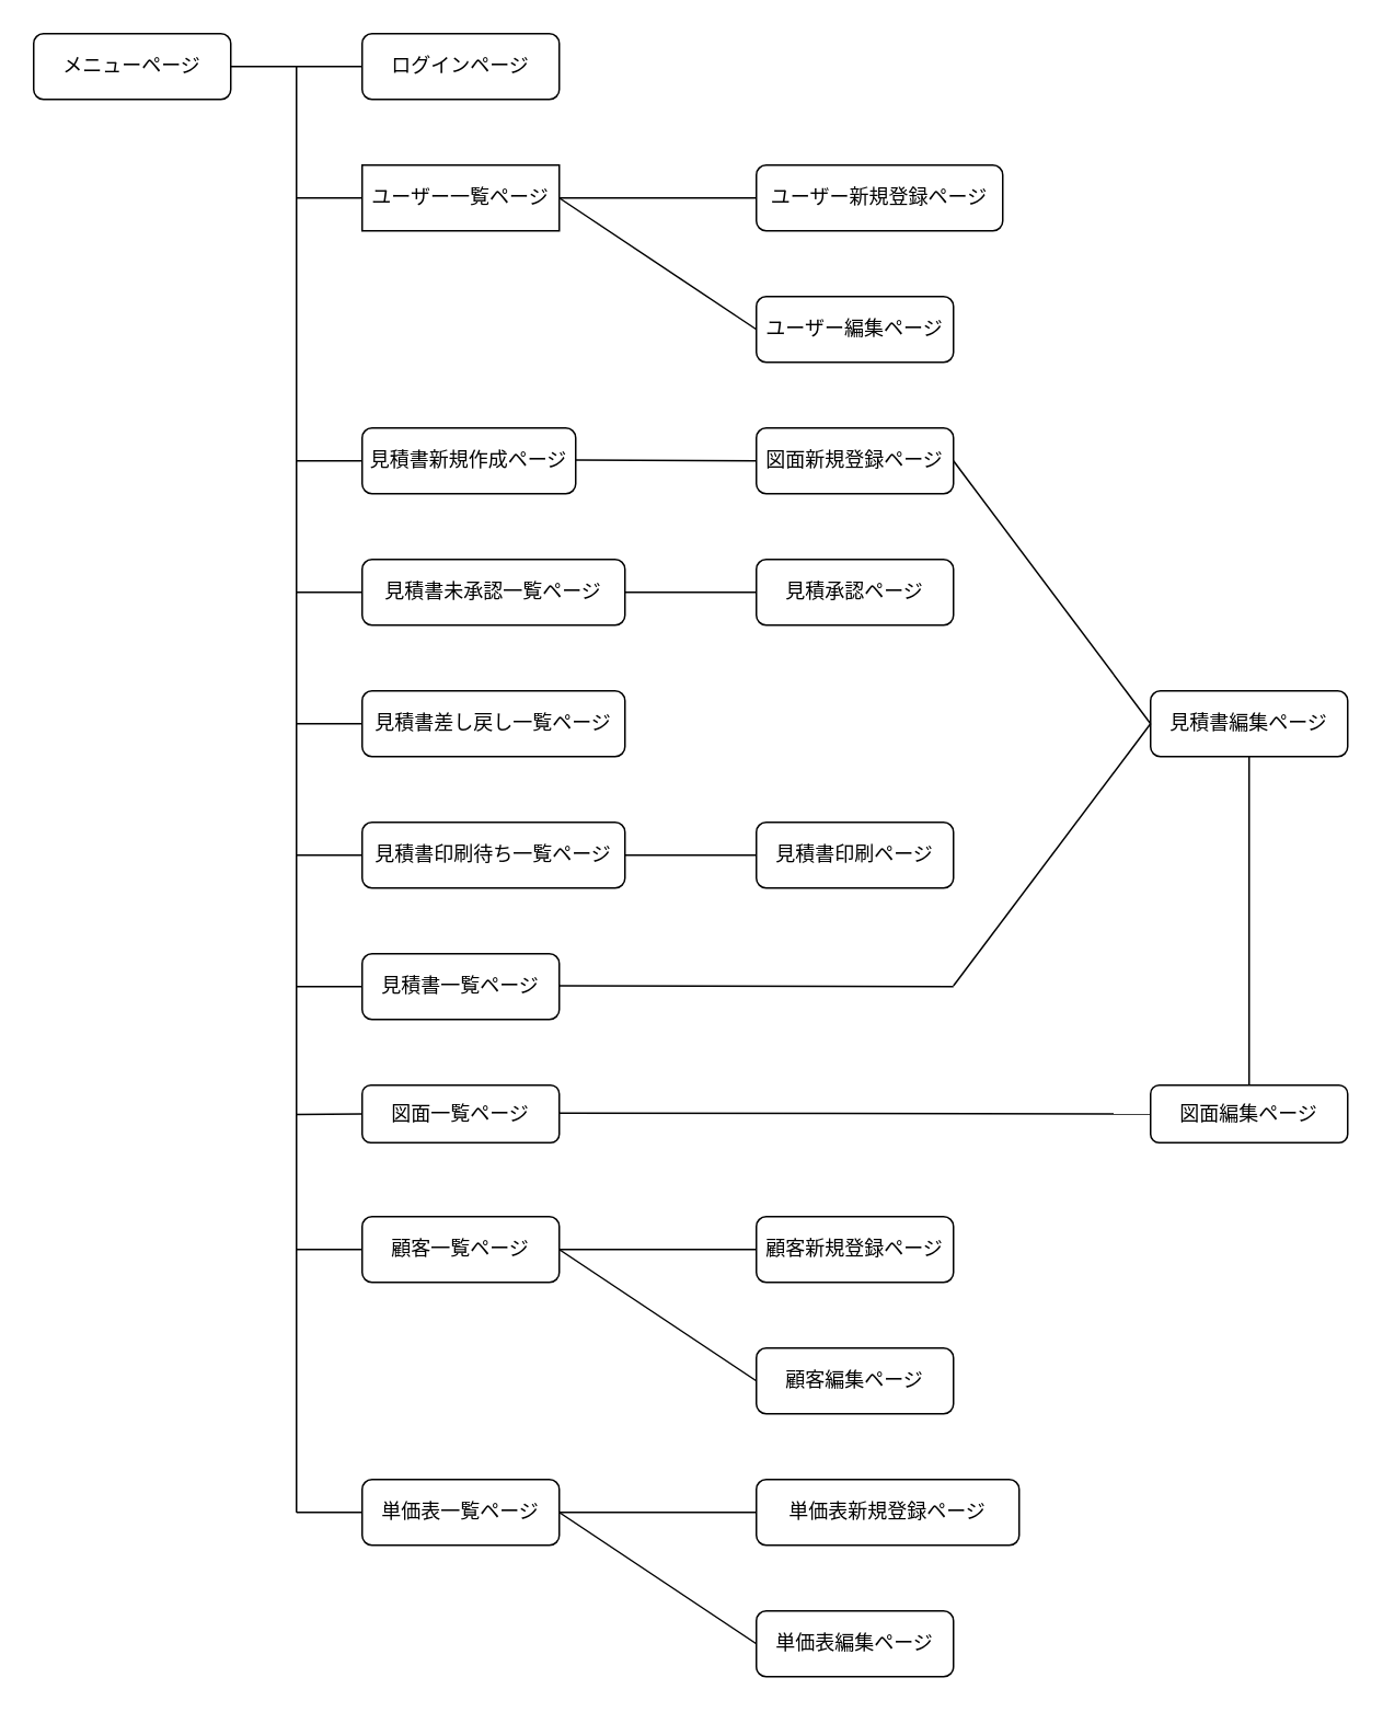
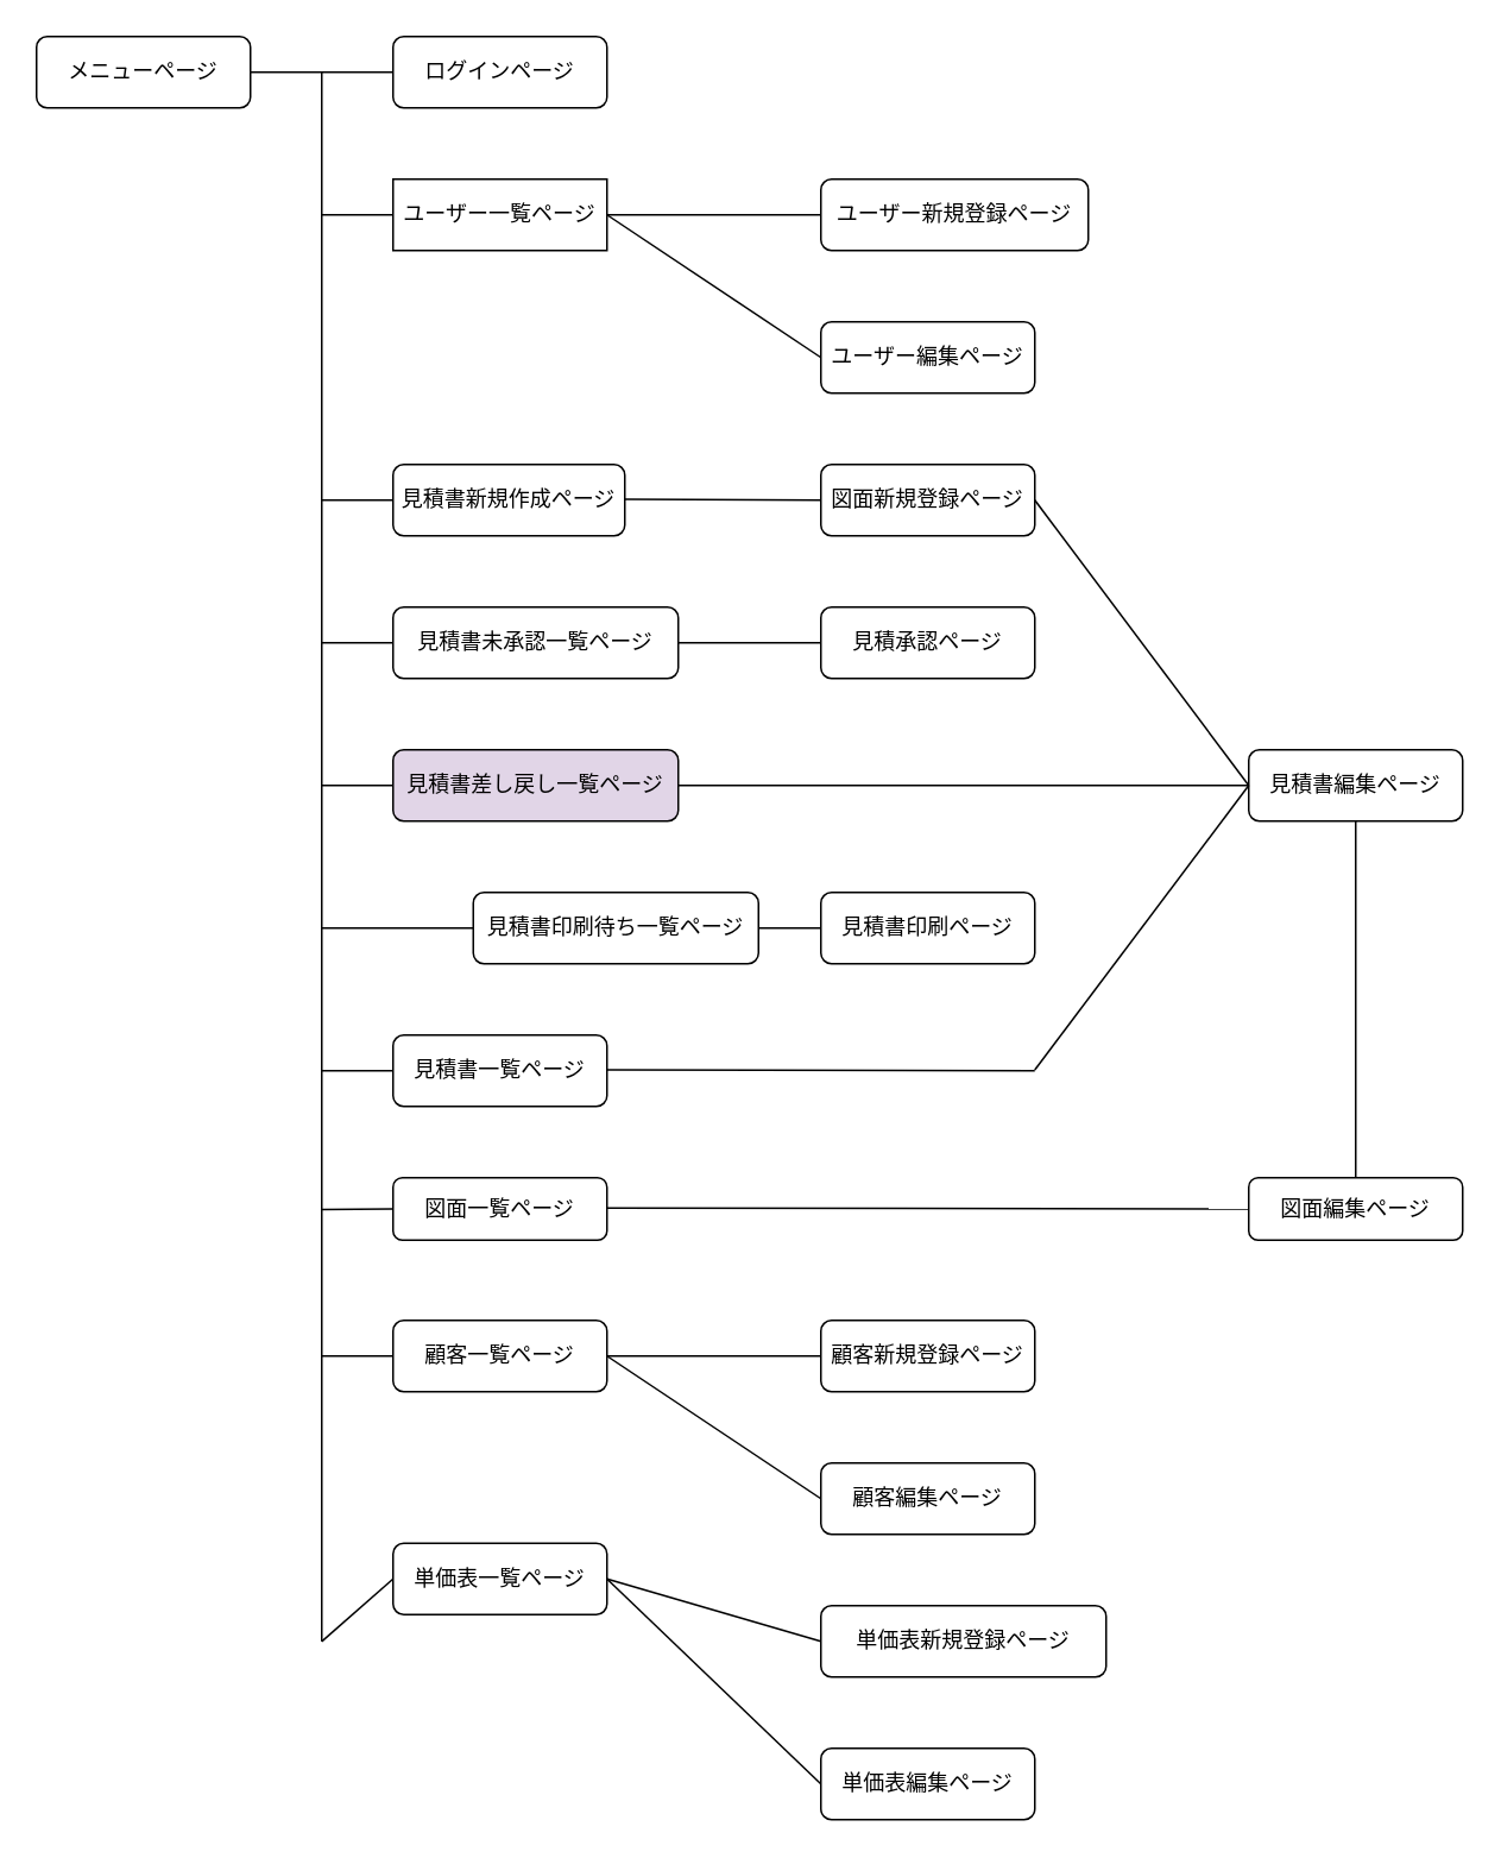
  <mxCell id="0" />
  <mxCell id="1" parent="0" />
  <mxCell id="2" style="edgeStyle=none;html=1;exitX=1;exitY=0.5;exitDx=0;exitDy=0;entryX=0;entryY=0.5;entryDx=0;entryDy=0;endArrow=none;endFill=0;" parent="1" source="3" target="4" edge="1"><mxGeometry relative="1" as="geometry" /></mxCell>
  <mxCell id="3" value="メニューページ" style="rounded=1;whiteSpace=wrap;html=1;" parent="1" vertex="1"><mxGeometry x="20" y="20" width="120" height="40" as="geometry" /></mxCell>
  <mxCell id="4" value="ログインページ" style="rounded=1;whiteSpace=wrap;html=1;" parent="1" vertex="1"><mxGeometry x="220" y="20" width="120" height="40" as="geometry" /></mxCell>
  <mxCell id="5" style="edgeStyle=none;html=1;exitX=0;exitY=0.5;exitDx=0;exitDy=0;endArrow=none;endFill=0;" parent="1" source="6" edge="1"><mxGeometry relative="1" as="geometry"><mxPoint x="180" y="120.077" as="targetPoint" /></mxGeometry></mxCell>
  <mxCell id="6" value="ユーザー一覧ページ" style="whiteSpace=wrap;html=1;rounded=0;" parent="1" vertex="1"><mxGeometry x="220" y="100" width="120" height="40" as="geometry" /></mxCell>
  <mxCell id="7" style="edgeStyle=none;html=1;exitX=0;exitY=0.5;exitDx=0;exitDy=0;entryX=1;entryY=0.5;entryDx=0;entryDy=0;endArrow=none;endFill=0;" parent="1" source="8" target="6" edge="1"><mxGeometry relative="1" as="geometry" /></mxCell>
  <mxCell id="8" value="ユーザー新規登録ページ" style="rounded=1;whiteSpace=wrap;html=1;" parent="1" vertex="1"><mxGeometry x="460" y="100" width="150" height="40" as="geometry" /></mxCell>
  <mxCell id="9" style="edgeStyle=none;html=1;exitX=0;exitY=0.5;exitDx=0;exitDy=0;endArrow=none;endFill=0;" parent="1" source="10" edge="1"><mxGeometry relative="1" as="geometry"><mxPoint x="180" y="280" as="targetPoint" /></mxGeometry></mxCell>
  <mxCell id="10" value="見積書新規作成ページ" style="rounded=1;whiteSpace=wrap;html=1;" parent="1" vertex="1"><mxGeometry x="220" y="260" width="130" height="40" as="geometry" /></mxCell>
  <mxCell id="11" style="edgeStyle=none;html=1;exitX=0;exitY=0.5;exitDx=0;exitDy=0;endArrow=none;endFill=0;" parent="1" source="13" edge="1"><mxGeometry relative="1" as="geometry"><mxPoint x="180" y="360.077" as="targetPoint" /></mxGeometry></mxCell>
  <mxCell id="12" style="edgeStyle=none;html=1;exitX=1;exitY=0.5;exitDx=0;exitDy=0;entryX=0;entryY=0.5;entryDx=0;entryDy=0;endArrow=none;endFill=0;" parent="1" source="13" target="42" edge="1"><mxGeometry relative="1" as="geometry" /></mxCell>
  <mxCell id="13" value="見積書未承認一覧ページ" style="rounded=1;whiteSpace=wrap;html=1;" parent="1" vertex="1"><mxGeometry x="220" y="340" width="160" height="40" as="geometry" /></mxCell>
  <mxCell id="14" style="edgeStyle=none;html=1;exitX=0;exitY=0.5;exitDx=0;exitDy=0;endArrow=none;endFill=0;" parent="1" source="16" edge="1"><mxGeometry relative="1" as="geometry"><mxPoint x="180" y="440.077" as="targetPoint" /></mxGeometry></mxCell>
- <mxCell id="16" value="見積書差し戻し一覧ページ" style="rounded=1;whiteSpace=wrap;html=1;" parent="1" vertex="1"><mxGeometry x="220" y="420" width="160" height="40" as="geometry" /></mxCell>
+ <mxCell id="15" style="edgeStyle=none;html=1;exitX=1;exitY=0.5;exitDx=0;exitDy=0;endArrow=none;endFill=0;entryX=0;entryY=0.5;entryDx=0;entryDy=0;" parent="1" source="16" edge="1" target="41"><mxGeometry relative="1" as="geometry"><mxPoint x="460" y="440.077" as="targetPoint" /></mxGeometry></mxCell>
+ <mxCell id="16" value="見積書差し戻し一覧ページ" style="rounded=1;whiteSpace=wrap;html=1;fillColor=#e1d5e7;" parent="1" vertex="1"><mxGeometry x="220" y="420" width="160" height="40" as="geometry" /></mxCell>
  <mxCell id="17" style="edgeStyle=none;html=1;exitX=0;exitY=0.5;exitDx=0;exitDy=0;endArrow=none;endFill=0;" parent="1" source="19" edge="1"><mxGeometry relative="1" as="geometry"><mxPoint x="180" y="520.077" as="targetPoint" /></mxGeometry></mxCell>
  <mxCell id="18" style="edgeStyle=none;html=1;exitX=1;exitY=0.5;exitDx=0;exitDy=0;entryX=0;entryY=0.5;entryDx=0;entryDy=0;endArrow=none;endFill=0;" parent="1" source="19" target="20" edge="1"><mxGeometry relative="1" as="geometry" /></mxCell>
- <mxCell id="19" value="見積書印刷待ち一覧ページ" style="rounded=1;whiteSpace=wrap;html=1;" parent="1" vertex="1"><mxGeometry x="220" y="500" width="160" height="40" as="geometry" /></mxCell>
+ <mxCell id="19" value="見積書印刷待ち一覧ページ" style="rounded=1;whiteSpace=wrap;html=1;" parent="1" vertex="1"><mxGeometry x="265" y="500" width="160" height="40" as="geometry" /></mxCell>
  <mxCell id="20" value="見積書印刷ページ" style="rounded=1;whiteSpace=wrap;html=1;" parent="1" vertex="1"><mxGeometry x="460" y="500" width="120" height="40" as="geometry" /></mxCell>
  <mxCell id="21" style="edgeStyle=none;html=1;exitX=0;exitY=0.5;exitDx=0;exitDy=0;endArrow=none;endFill=0;" parent="1" source="22" edge="1"><mxGeometry relative="1" as="geometry"><mxPoint x="180" y="600.077" as="targetPoint" /></mxGeometry></mxCell>
  <mxCell id="22" value="見積書一覧ページ" style="rounded=1;whiteSpace=wrap;html=1;" parent="1" vertex="1"><mxGeometry x="220" y="580" width="120" height="40" as="geometry" /></mxCell>
  <mxCell id="23" style="edgeStyle=none;html=1;exitX=0;exitY=0.5;exitDx=0;exitDy=0;endArrow=none;endFill=0;" parent="1" source="24" edge="1"><mxGeometry relative="1" as="geometry"><mxPoint x="180" y="677.769" as="targetPoint" /></mxGeometry></mxCell>
  <mxCell id="24" value="図面一覧ページ" style="rounded=1;whiteSpace=wrap;html=1;" parent="1" vertex="1"><mxGeometry x="220" y="660" width="120" height="35" as="geometry" /></mxCell>
  <mxCell id="25" style="edgeStyle=none;html=1;exitX=0;exitY=0.5;exitDx=0;exitDy=0;endArrow=none;endFill=0;" parent="1" source="27" edge="1"><mxGeometry relative="1" as="geometry"><mxPoint x="180" y="760.077" as="targetPoint" /></mxGeometry></mxCell>
  <mxCell id="26" style="edgeStyle=none;html=1;exitX=1;exitY=0.5;exitDx=0;exitDy=0;entryX=0;entryY=0.5;entryDx=0;entryDy=0;endArrow=none;endFill=0;" parent="1" source="27" target="28" edge="1"><mxGeometry relative="1" as="geometry" /></mxCell>
  <mxCell id="27" value="顧客一覧ページ" style="rounded=1;whiteSpace=wrap;html=1;" parent="1" vertex="1"><mxGeometry x="220" y="740" width="120" height="40" as="geometry" /></mxCell>
  <mxCell id="28" value="顧客新規登録ページ" style="rounded=1;whiteSpace=wrap;html=1;" parent="1" vertex="1"><mxGeometry x="460" y="740" width="120" height="40" as="geometry" /></mxCell>
  <mxCell id="29" style="edgeStyle=none;html=1;exitX=0;exitY=0.5;exitDx=0;exitDy=0;endArrow=none;endFill=0;entryX=1;entryY=0.5;entryDx=0;entryDy=0;" parent="1" source="30" edge="1" target="27"><mxGeometry relative="1" as="geometry"><mxPoint x="400" y="840.077" as="targetPoint" /></mxGeometry></mxCell>
  <mxCell id="30" value="顧客編集ページ" style="rounded=1;whiteSpace=wrap;html=1;" parent="1" vertex="1"><mxGeometry x="460" y="820" width="120" height="40" as="geometry" /></mxCell>
  <mxCell id="31" style="edgeStyle=none;html=1;exitX=0;exitY=0.5;exitDx=0;exitDy=0;endArrow=none;endFill=0;" parent="1" source="33" edge="1"><mxGeometry relative="1" as="geometry"><mxPoint x="180" y="920.077" as="targetPoint" /></mxGeometry></mxCell>
  <mxCell id="32" style="edgeStyle=none;html=1;exitX=1;exitY=0.5;exitDx=0;exitDy=0;entryX=0;entryY=0.5;entryDx=0;entryDy=0;endArrow=none;endFill=0;" parent="1" source="33" target="34" edge="1"><mxGeometry relative="1" as="geometry" /></mxCell>
- <mxCell id="33" value="単価表一覧ページ" style="rounded=1;whiteSpace=wrap;html=1;" parent="1" vertex="1"><mxGeometry x="220" y="900" width="120" height="40" as="geometry" /></mxCell>
+ <mxCell id="33" value="単価表一覧ページ" style="rounded=1;whiteSpace=wrap;html=1;" parent="1" vertex="1"><mxGeometry x="220" y="865" width="120" height="40" as="geometry" /></mxCell>
  <mxCell id="34" value="単価表新規登録ページ" style="rounded=1;whiteSpace=wrap;html=1;" parent="1" vertex="1"><mxGeometry x="460" y="900" width="160" height="40" as="geometry" /></mxCell>
  <mxCell id="35" style="edgeStyle=none;html=1;exitX=0;exitY=0.5;exitDx=0;exitDy=0;endArrow=none;endFill=0;entryX=1;entryY=0.5;entryDx=0;entryDy=0;" parent="1" source="36" edge="1" target="33"><mxGeometry relative="1" as="geometry"><mxPoint x="400" y="1000" as="targetPoint" /></mxGeometry></mxCell>
  <mxCell id="36" value="単価表編集ページ" style="rounded=1;whiteSpace=wrap;html=1;" parent="1" vertex="1"><mxGeometry x="460" y="980" width="120" height="40" as="geometry" /></mxCell>
  <mxCell id="37" value="" style="endArrow=none;html=1;" parent="1" edge="1"><mxGeometry width="50" height="50" relative="1" as="geometry"><mxPoint x="180" y="920" as="sourcePoint" /><mxPoint x="180" y="40" as="targetPoint" /></mxGeometry></mxCell>
  <mxCell id="38" style="edgeStyle=none;html=1;exitX=0;exitY=0.5;exitDx=0;exitDy=0;entryX=1;entryY=0.5;entryDx=0;entryDy=0;endArrow=none;endFill=0;" edge="1" parent="1" source="39" target="6"><mxGeometry relative="1" as="geometry" /></mxCell>
  <mxCell id="39" value="ユーザー編集ページ" style="rounded=1;whiteSpace=wrap;html=1;" vertex="1" parent="1"><mxGeometry x="460" y="180" width="120" height="40" as="geometry" /></mxCell>
  <mxCell id="40" value="図面新規登録ページ" style="rounded=1;whiteSpace=wrap;html=1;" vertex="1" parent="1"><mxGeometry x="460" y="260" width="120" height="40" as="geometry" /></mxCell>
  <mxCell id="41" value="見積書編集ページ" style="rounded=1;whiteSpace=wrap;html=1;" vertex="1" parent="1"><mxGeometry x="700" y="420" width="120" height="40" as="geometry" /></mxCell>
  <mxCell id="42" value="見積承認ページ" style="rounded=1;whiteSpace=wrap;html=1;" vertex="1" parent="1"><mxGeometry x="460" y="340" width="120" height="40" as="geometry" /></mxCell>
  <mxCell id="43" style="edgeStyle=none;html=1;exitX=1;exitY=0.5;exitDx=0;exitDy=0;endArrow=none;endFill=0;" edge="1" parent="1" source="40"><mxGeometry relative="1" as="geometry"><mxPoint x="700" y="440" as="targetPoint" /><mxPoint x="610" y="279.5" as="sourcePoint" /></mxGeometry></mxCell>
  <mxCell id="44" style="edgeStyle=none;html=1;exitX=1;exitY=0.5;exitDx=0;exitDy=0;endArrow=none;endFill=0;" edge="1" parent="1"><mxGeometry relative="1" as="geometry"><mxPoint x="580" y="600" as="targetPoint" /><mxPoint x="340" y="599.5" as="sourcePoint" /></mxGeometry></mxCell>
  <mxCell id="45" style="edgeStyle=none;html=1;exitX=1;exitY=0.5;exitDx=0;exitDy=0;endArrow=none;endFill=0;entryX=0;entryY=0.5;entryDx=0;entryDy=0;" edge="1" parent="1" target="41"><mxGeometry relative="1" as="geometry"><mxPoint x="660" y="599.577" as="targetPoint" /><mxPoint x="580" y="599.5" as="sourcePoint" /></mxGeometry></mxCell>
  <mxCell id="46" style="edgeStyle=none;html=1;exitX=1;exitY=0.5;exitDx=0;exitDy=0;endArrow=none;endFill=0;entryX=0;entryY=0.5;entryDx=0;entryDy=0;" edge="1" parent="1" target="40"><mxGeometry relative="1" as="geometry"><mxPoint x="430" y="279.577" as="targetPoint" /><mxPoint x="350" y="279.5" as="sourcePoint" /></mxGeometry></mxCell>
  <mxCell id="47" value="図面編集ページ" style="rounded=1;whiteSpace=wrap;html=1;" vertex="1" parent="1"><mxGeometry x="700" y="660" width="120" height="35" as="geometry" /></mxCell>
  <mxCell id="48" style="edgeStyle=none;html=1;exitX=1;exitY=0.5;exitDx=0;exitDy=0;endArrow=none;endFill=0;entryX=0;entryY=0.5;entryDx=0;entryDy=0;" edge="1" parent="1" target="47"><mxGeometry relative="1" as="geometry"><mxPoint x="660" y="677" as="targetPoint" /><mxPoint x="340" y="677" as="sourcePoint" /></mxGeometry></mxCell>
  <mxCell id="49" style="edgeStyle=none;html=1;exitX=0.5;exitY=1;exitDx=0;exitDy=0;endArrow=none;endFill=0;entryX=0.5;entryY=0;entryDx=0;entryDy=0;" edge="1" parent="1" source="41" target="47"><mxGeometry relative="1" as="geometry"><mxPoint x="1080" y="580" as="targetPoint" /><mxPoint x="760" y="580" as="sourcePoint" /></mxGeometry></mxCell>
